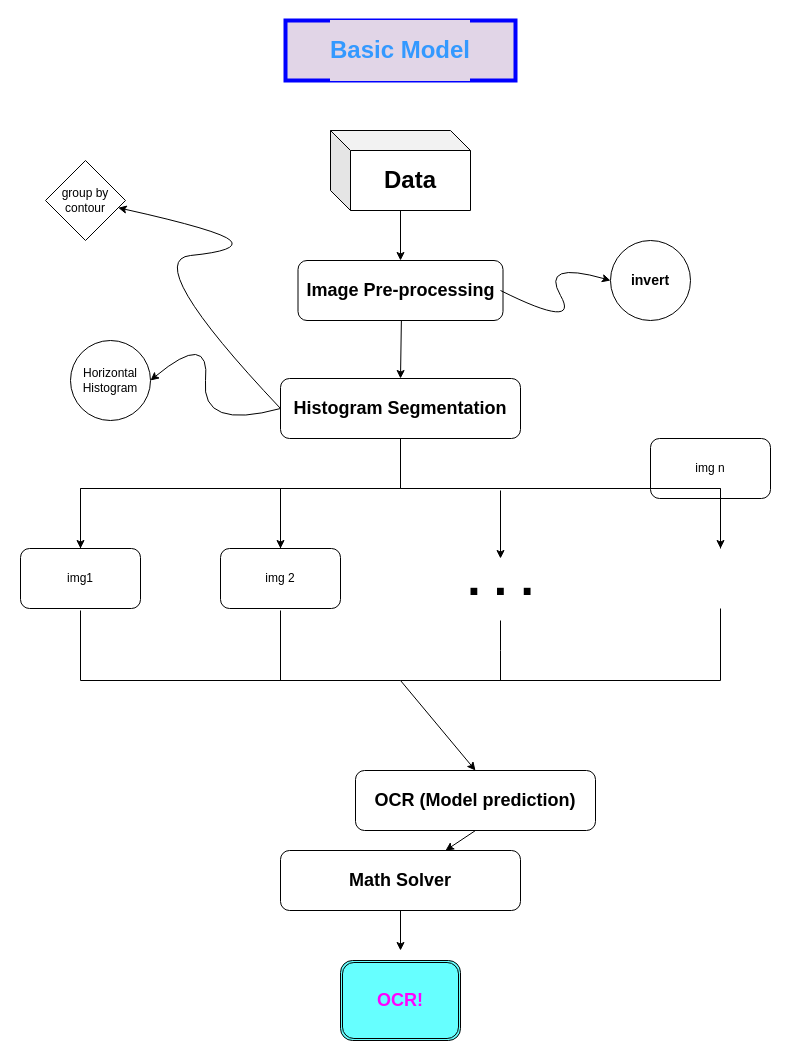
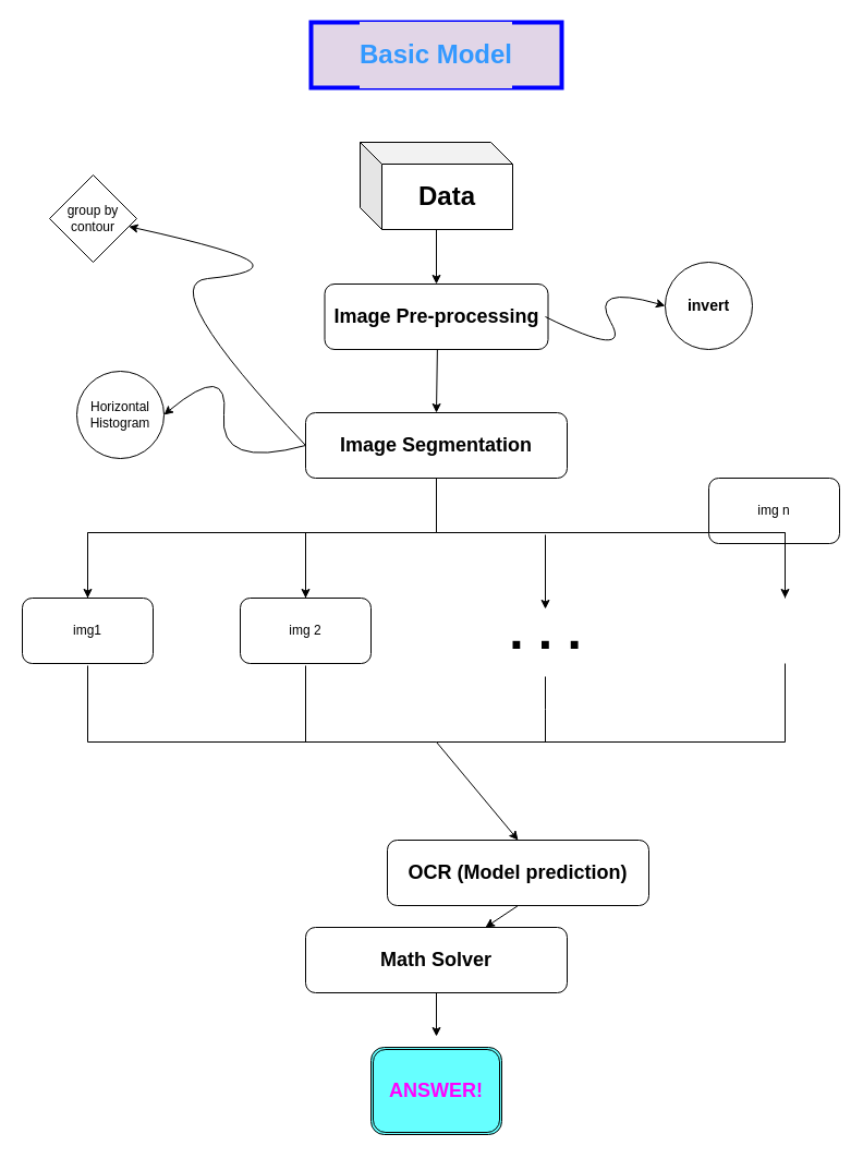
  <mxCell id="0" />
  <mxCell id="1" parent="0" />
  <mxCell id="2" value="&lt;h1&gt;Data&lt;/h1&gt;" style="shape=cube;whiteSpace=wrap;html=1;boundedLbl=1;backgroundOutline=1;darkOpacity=0.05;darkOpacity2=0.1;" vertex="1" parent="1"><mxGeometry x="330" y="130" width="140" height="80" as="geometry" /></mxCell>
- <mxCell id="3" value="&lt;h2&gt;Histogram Segmentation&lt;/h2&gt;" style="rounded=1;whiteSpace=wrap;html=1;" vertex="1" parent="1"><mxGeometry x="280" y="378" width="240" height="60" as="geometry" /></mxCell>
+ <mxCell id="3" value="&lt;h2&gt;Image Segmentation&lt;/h2&gt;" style="rounded=1;whiteSpace=wrap;html=1;" vertex="1" parent="1"><mxGeometry x="280" y="378" width="240" height="60" as="geometry" /></mxCell>
  <mxCell id="4" value="img1" style="rounded=1;whiteSpace=wrap;html=1;" vertex="1" parent="1"><mxGeometry x="20" y="548" width="120" height="60" as="geometry" /></mxCell>
  <mxCell id="5" value="img 2" style="rounded=1;whiteSpace=wrap;html=1;" vertex="1" parent="1"><mxGeometry x="220" y="548" width="120" height="60" as="geometry" /></mxCell>
  <mxCell id="6" value="img n" style="rounded=1;whiteSpace=wrap;html=1;" vertex="1" parent="1"><mxGeometry x="650" y="438" width="120" height="60" as="geometry" /></mxCell>
  <mxCell id="7" value="" style="endArrow=none;html=1;rounded=0;exitX=0.5;exitY=0;exitDx=0;exitDy=0;entryX=0.5;entryY=0;entryDx=0;entryDy=0;" edge="1" parent="1" source="4"><mxGeometry relative="1" as="geometry"><mxPoint x="300" y="618" as="sourcePoint" /><mxPoint x="720" y="548" as="targetPoint" /><Array as="points"><mxPoint x="80" y="488" /><mxPoint x="400" y="488" /><mxPoint x="720" y="488" /></Array></mxGeometry></mxCell>
  <mxCell id="8" value="" style="endArrow=none;html=1;rounded=0;exitX=0.5;exitY=0;exitDx=0;exitDy=0;entryX=0.5;entryY=1;entryDx=0;entryDy=0;" edge="1" parent="1" source="5" target="3"><mxGeometry relative="1" as="geometry"><mxPoint x="400" y="568" as="sourcePoint" /><mxPoint x="560" y="568" as="targetPoint" /><Array as="points"><mxPoint x="280" y="488" /><mxPoint x="400" y="488" /></Array></mxGeometry></mxCell>
  <mxCell id="9" value="" style="endArrow=classic;html=1;rounded=0;exitX=0.525;exitY=1.025;exitDx=0;exitDy=0;exitPerimeter=0;entryX=0.5;entryY=0;entryDx=0;entryDy=0;" edge="1" parent="1" target="3"><mxGeometry width="50" height="50" relative="1" as="geometry"><mxPoint x="400.875" y="320" as="sourcePoint" /><mxPoint x="540" y="628" as="targetPoint" /></mxGeometry></mxCell>
  <mxCell id="10" value="" style="endArrow=classic;html=1;rounded=0;entryX=0.5;entryY=0;entryDx=0;entryDy=0;" edge="1" parent="1" target="4"><mxGeometry width="50" height="50" relative="1" as="geometry"><mxPoint x="80" y="488" as="sourcePoint" /><mxPoint x="570" y="548" as="targetPoint" /></mxGeometry></mxCell>
  <mxCell id="11" value="" style="endArrow=classic;html=1;rounded=0;entryX=0.5;entryY=0;entryDx=0;entryDy=0;" edge="1" parent="1" target="5"><mxGeometry width="50" height="50" relative="1" as="geometry"><mxPoint x="280" y="488" as="sourcePoint" /><mxPoint x="630" y="568" as="targetPoint" /></mxGeometry></mxCell>
  <mxCell id="12" value="" style="endArrow=classic;html=1;rounded=0;entryX=0.5;entryY=0;entryDx=0;entryDy=0;" edge="1" parent="1"><mxGeometry width="50" height="50" relative="1" as="geometry"><mxPoint x="720" y="488" as="sourcePoint" /><mxPoint x="720" y="548" as="targetPoint" /></mxGeometry></mxCell>
  <mxCell id="13" value="&lt;h1&gt;. . .&lt;/h1&gt;" style="text;strokeColor=none;fillColor=none;html=1;fontSize=24;fontStyle=1;verticalAlign=middle;align=center;" vertex="1" parent="1"><mxGeometry x="450" y="558" width="100" height="40" as="geometry" /></mxCell>
  <mxCell id="14" value="&lt;h2&gt;OCR (Model prediction)&lt;/h2&gt;" style="rounded=1;whiteSpace=wrap;html=1;" vertex="1" parent="1"><mxGeometry x="355" y="770" width="240" height="60" as="geometry" /></mxCell>
  <mxCell id="15" value="&lt;h2&gt;Image Pre-processing&lt;/h2&gt;" style="rounded=1;whiteSpace=wrap;html=1;" vertex="1" parent="1"><mxGeometry x="297.5" y="260" width="205" height="60" as="geometry" /></mxCell>
  <mxCell id="16" value="" style="endArrow=classic;html=1;rounded=0;exitX=0.5;exitY=1;exitDx=0;exitDy=0;exitPerimeter=0;" edge="1" parent="1" source="2" target="15"><mxGeometry width="50" height="50" relative="1" as="geometry"><mxPoint x="580" y="430" as="sourcePoint" /><mxPoint x="630" y="380" as="targetPoint" /></mxGeometry></mxCell>
  <mxCell id="17" value="&lt;h3&gt;invert&lt;/h3&gt;" style="ellipse;whiteSpace=wrap;html=1;aspect=fixed;" vertex="1" parent="1"><mxGeometry x="610" y="240" width="80" height="80" as="geometry" /></mxCell>
  <mxCell id="18" value="" style="curved=1;endArrow=classic;html=1;rounded=0;entryX=0;entryY=0.5;entryDx=0;entryDy=0;" edge="1" parent="1" target="17"><mxGeometry width="50" height="50" relative="1" as="geometry"><mxPoint x="500" y="290" as="sourcePoint" /><mxPoint x="620" y="310" as="targetPoint" /><Array as="points"><mxPoint x="580" y="330" /><mxPoint x="540" y="260" /></Array></mxGeometry></mxCell>
  <mxCell id="19" value="Horizontal Histogram" style="ellipse;whiteSpace=wrap;html=1;aspect=fixed;" vertex="1" parent="1"><mxGeometry x="70" y="340" width="80" height="80" as="geometry" /></mxCell>
  <mxCell id="20" value="" style="curved=1;endArrow=classic;html=1;rounded=0;exitX=0;exitY=0.5;exitDx=0;exitDy=0;entryX=1;entryY=0.5;entryDx=0;entryDy=0;" edge="1" parent="1" source="3" target="19"><mxGeometry width="50" height="50" relative="1" as="geometry"><mxPoint x="580" y="540" as="sourcePoint" /><mxPoint x="630" y="490" as="targetPoint" /><Array as="points"><mxPoint x="200" y="430" /><mxPoint x="210" y="330" /></Array></mxGeometry></mxCell>
  <mxCell id="21" value="group by contour" style="rhombus;whiteSpace=wrap;html=1;" vertex="1" parent="1"><mxGeometry x="45" y="160" width="80" height="80" as="geometry" /></mxCell>
  <mxCell id="22" value="" style="curved=1;endArrow=classic;html=1;rounded=0;exitX=0;exitY=0.5;exitDx=0;exitDy=0;" edge="1" parent="1" source="3" target="21"><mxGeometry width="50" height="50" relative="1" as="geometry"><mxPoint x="220" y="310" as="sourcePoint" /><mxPoint x="270" y="260" as="targetPoint" /><Array as="points"><mxPoint x="140" y="260" /><mxPoint x="240" y="250" /><mxPoint x="220" y="230" /></Array></mxGeometry></mxCell>
  <mxCell id="23" value="" style="endArrow=none;html=1;rounded=0;entryX=0.5;entryY=1;entryDx=0;entryDy=0;" edge="1" parent="1"><mxGeometry width="50" height="50" relative="1" as="geometry"><mxPoint x="80" y="610" as="sourcePoint" /><mxPoint x="720" y="608" as="targetPoint" /><Array as="points"><mxPoint x="80" y="680" /><mxPoint x="400" y="680" /><mxPoint x="720" y="680" /></Array></mxGeometry></mxCell>
  <mxCell id="24" value="" style="endArrow=classic;html=1;rounded=0;entryX=0.5;entryY=0;entryDx=0;entryDy=0;" edge="1" parent="1" target="14"><mxGeometry width="50" height="50" relative="1" as="geometry"><mxPoint x="400" y="680" as="sourcePoint" /><mxPoint x="630" y="550" as="targetPoint" /></mxGeometry></mxCell>
  <mxCell id="25" value="" style="endArrow=none;html=1;rounded=0;" edge="1" parent="1"><mxGeometry width="50" height="50" relative="1" as="geometry"><mxPoint x="280" y="610" as="sourcePoint" /><mxPoint x="280" y="680" as="targetPoint" /></mxGeometry></mxCell>
  <mxCell id="26" value="" style="endArrow=none;html=1;rounded=0;" edge="1" parent="1"><mxGeometry width="50" height="50" relative="1" as="geometry"><mxPoint x="500" y="680" as="sourcePoint" /><mxPoint x="500" y="620" as="targetPoint" /><Array as="points"><mxPoint x="500" y="650" /></Array></mxGeometry></mxCell>
  <mxCell id="27" value="" style="endArrow=classic;html=1;rounded=0;" edge="1" parent="1" target="13"><mxGeometry width="50" height="50" relative="1" as="geometry"><mxPoint x="500" y="490" as="sourcePoint" /><mxPoint x="730" y="510" as="targetPoint" /></mxGeometry></mxCell>
  <mxCell id="28" value="&lt;h2&gt;Math Solver&lt;/h2&gt;" style="rounded=1;whiteSpace=wrap;html=1;" vertex="1" parent="1"><mxGeometry x="280" y="850" width="240" height="60" as="geometry" /></mxCell>
  <mxCell id="29" value="" style="endArrow=classic;html=1;rounded=0;exitX=0.5;exitY=1;exitDx=0;exitDy=0;" edge="1" parent="1" source="14" target="28"><mxGeometry width="50" height="50" relative="1" as="geometry"><mxPoint x="680" y="650" as="sourcePoint" /><mxPoint x="730" y="600" as="targetPoint" /></mxGeometry></mxCell>
- <mxCell id="30" value="&lt;h2&gt;&lt;font color=&quot;#ff00ff&quot;&gt;OCR!&lt;/font&gt;&lt;/h2&gt;" style="shape=ext;double=1;rounded=1;whiteSpace=wrap;html=1;labelBackgroundColor=#66FFFF;fontColor=#3333FF;fillColor=#66FFFF;" vertex="1" parent="1"><mxGeometry x="340" y="960" width="120" height="80" as="geometry" /></mxCell>
+ <mxCell id="30" value="&lt;h2&gt;&lt;font color=&quot;#ff00ff&quot;&gt;ANSWER!&lt;/font&gt;&lt;/h2&gt;" style="shape=ext;double=1;rounded=1;whiteSpace=wrap;html=1;labelBackgroundColor=#66FFFF;fontColor=#3333FF;fillColor=#66FFFF;" vertex="1" parent="1"><mxGeometry x="340" y="960" width="120" height="80" as="geometry" /></mxCell>
  <mxCell id="31" value="" style="endArrow=classic;html=1;rounded=0;fontColor=#FF00FF;exitX=0.5;exitY=1;exitDx=0;exitDy=0;" edge="1" parent="1" source="28"><mxGeometry width="50" height="50" relative="1" as="geometry"><mxPoint x="680" y="870" as="sourcePoint" /><mxPoint x="400" y="950" as="targetPoint" /></mxGeometry></mxCell>
  <mxCell id="32" value="&lt;h1&gt;&lt;font color=&quot;#3399ff&quot;&gt;Basic Model&lt;/font&gt;&lt;/h1&gt;" style="rounded=0;whiteSpace=wrap;html=1;labelBackgroundColor=#E1D5E7;fillColor=#E1D5E7;strokeColor=#0000FF;strokeWidth=4;" vertex="1" parent="1"><mxGeometry x="285" y="20" width="230" height="60" as="geometry" /></mxCell>
